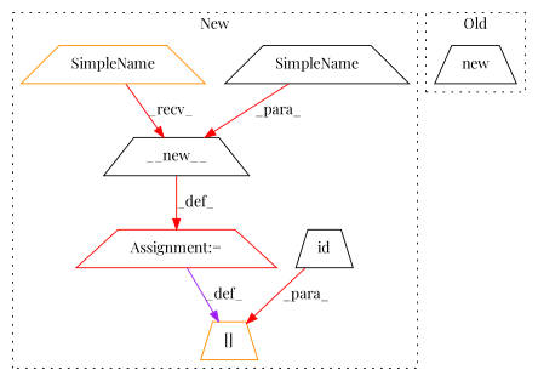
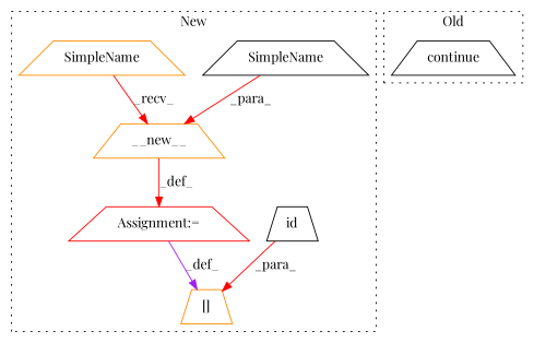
  digraph {
    fontname="Playfair Display"
    node [a=32 color=black fontname="Playfair Display" l=3 shape=trapezium]
    edge [color=red fontname="Playfair Display"]
-   n1 [l="8,1" label=__new__ s="1020,1031"]
+   n1 [color=darkorange l="8,1" label=__new__ s="1020,1031"]
    n2 [a=2 color=darkorange l="5,1" label="[]" s="1038,1051"]
    n3 [l="3,1" label=id s="1043,1050"]
    n4 [a=7 color=red l=1 label="Assignment:=" s=1052]
    n5 [a=42 label=SimpleName s=1028]
    n6 [a=42 color=darkorange label=SimpleName s=1016]
-   n7 [a=18 l=9 label=new s=1290]
+   n7 [a=18 l=9 label=continue s=1290]
    subgraph cluster_1 {
      label=New
      style=dotted
      n1
      n2
      n3
      n4
      n5
      n6
    }
    subgraph cluster_2 {
      label=Old
      style=dotted
      n7
    }
    n1 -> n4 [label=_def_]
    n3 -> n2 [label=_para_]
    n4 -> n2 [color=purple label=_def_]
    n5 -> n1 [label=_para_]
    n6 -> n1 [label=_recv_]
  }
